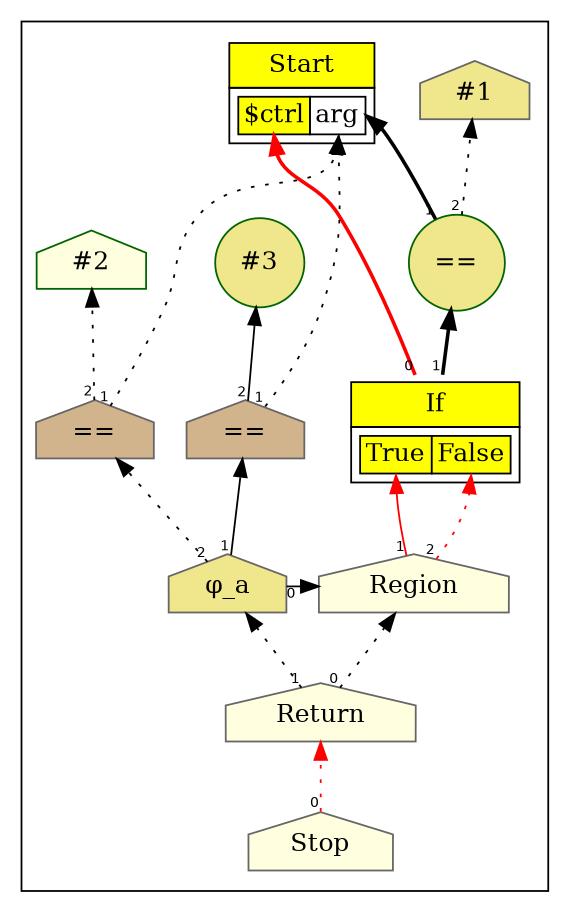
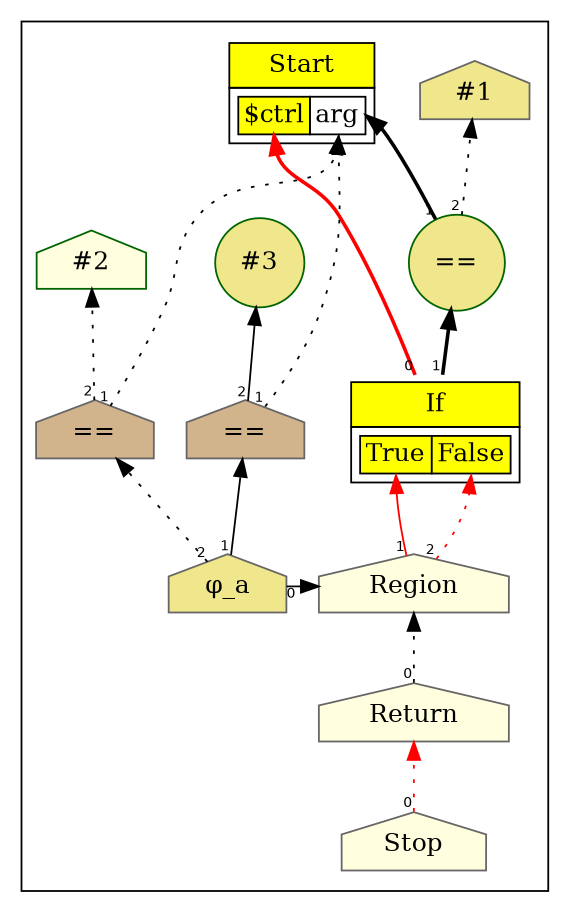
  digraph {
    concentrate=true
    ordering=in
    rankdir=BT
    node [color=gray40 fillcolor=lightyellow shape=house style=filled]
    edge [fontname=Helvetica fontsize=8 style=dotted taillabel=1]
    n1 [label=Region]
    n2 [fillcolor=khaki label="&phi;_a"]
    n3 [label=< 			<TABLE BORDER="0" CELLBORDER="1" CELLSPACING="0" CELLPADDING="4"> 			<TR><TD BGCOLOR="yellow">Start</TD></TR> 			<TR><TD> 				<TABLE BORDER="0" CELLBORDER="1" CELLSPACING="0"> 				<TR><TD PORT="p0" BGCOLOR="yellow">$ctrl</TD><TD PORT="p1">arg</TD></TR> 				</TABLE> 			</TD></TR> 			</TABLE>> shape=plaintext color="" fillcolor="" style=""]
    n4 [label=Stop]
    n5 [color=darkgreen label="#2"]
    n6 [fillcolor=tan label="=="]
    n7 [fillcolor=khaki label="#1"]
    n8 [color=darkgreen fillcolor=khaki label="==" shape=circle]
    n9 [label=< 			<TABLE BORDER="0" CELLBORDER="1" CELLSPACING="0" CELLPADDING="4"> 			<TR><TD BGCOLOR="yellow">If</TD></TR> 			<TR><TD> 				<TABLE BORDER="0" CELLBORDER="1" CELLSPACING="0"> 				<TR><TD PORT="p0" BGCOLOR="yellow">True</TD><TD PORT="p1" BGCOLOR="yellow">False</TD></TR> 				</TABLE> 			</TD></TR> 			</TABLE>> shape=plaintext color="" fillcolor="" style=""]
    n10 [color=darkgreen fillcolor=khaki label="#3" shape=circle]
    n11 [fillcolor=tan label="=="]
    n12 [label=Return]
    subgraph cluster_1 {
      n3
      n4
      n5
      n6
      n7
      n8
      n9
      n10
      n11
      n12
      subgraph sub_2 {
        rank=same
        n1
        n2
      }
    }
    n1 -> n9 [color=red headport=p0 style=solid]
    n1 -> n9 [color=red headport=p1 taillabel=2]
    n2 -> n1 [style=solid taillabel=0]
    n2 -> n6 [taillabel=2]
    n2 -> n11 [style=solid]
    n4 -> n12 [color=red taillabel=0]
    n6 -> n3 [headport=p1]
    n6 -> n5 [taillabel=2]
    n8 -> n3 [headport=p1 style=bold]
    n8 -> n7 [taillabel=2]
    n9 -> n3 [color=red headport=p0 style=bold taillabel=0]
    n9 -> n8 [style=bold]
    n11 -> n3 [headport=p1]
    n11 -> n10 [style=solid taillabel=2]
    n12 -> n1 [color=black taillabel=0]
-   n12 -> n2
  }
